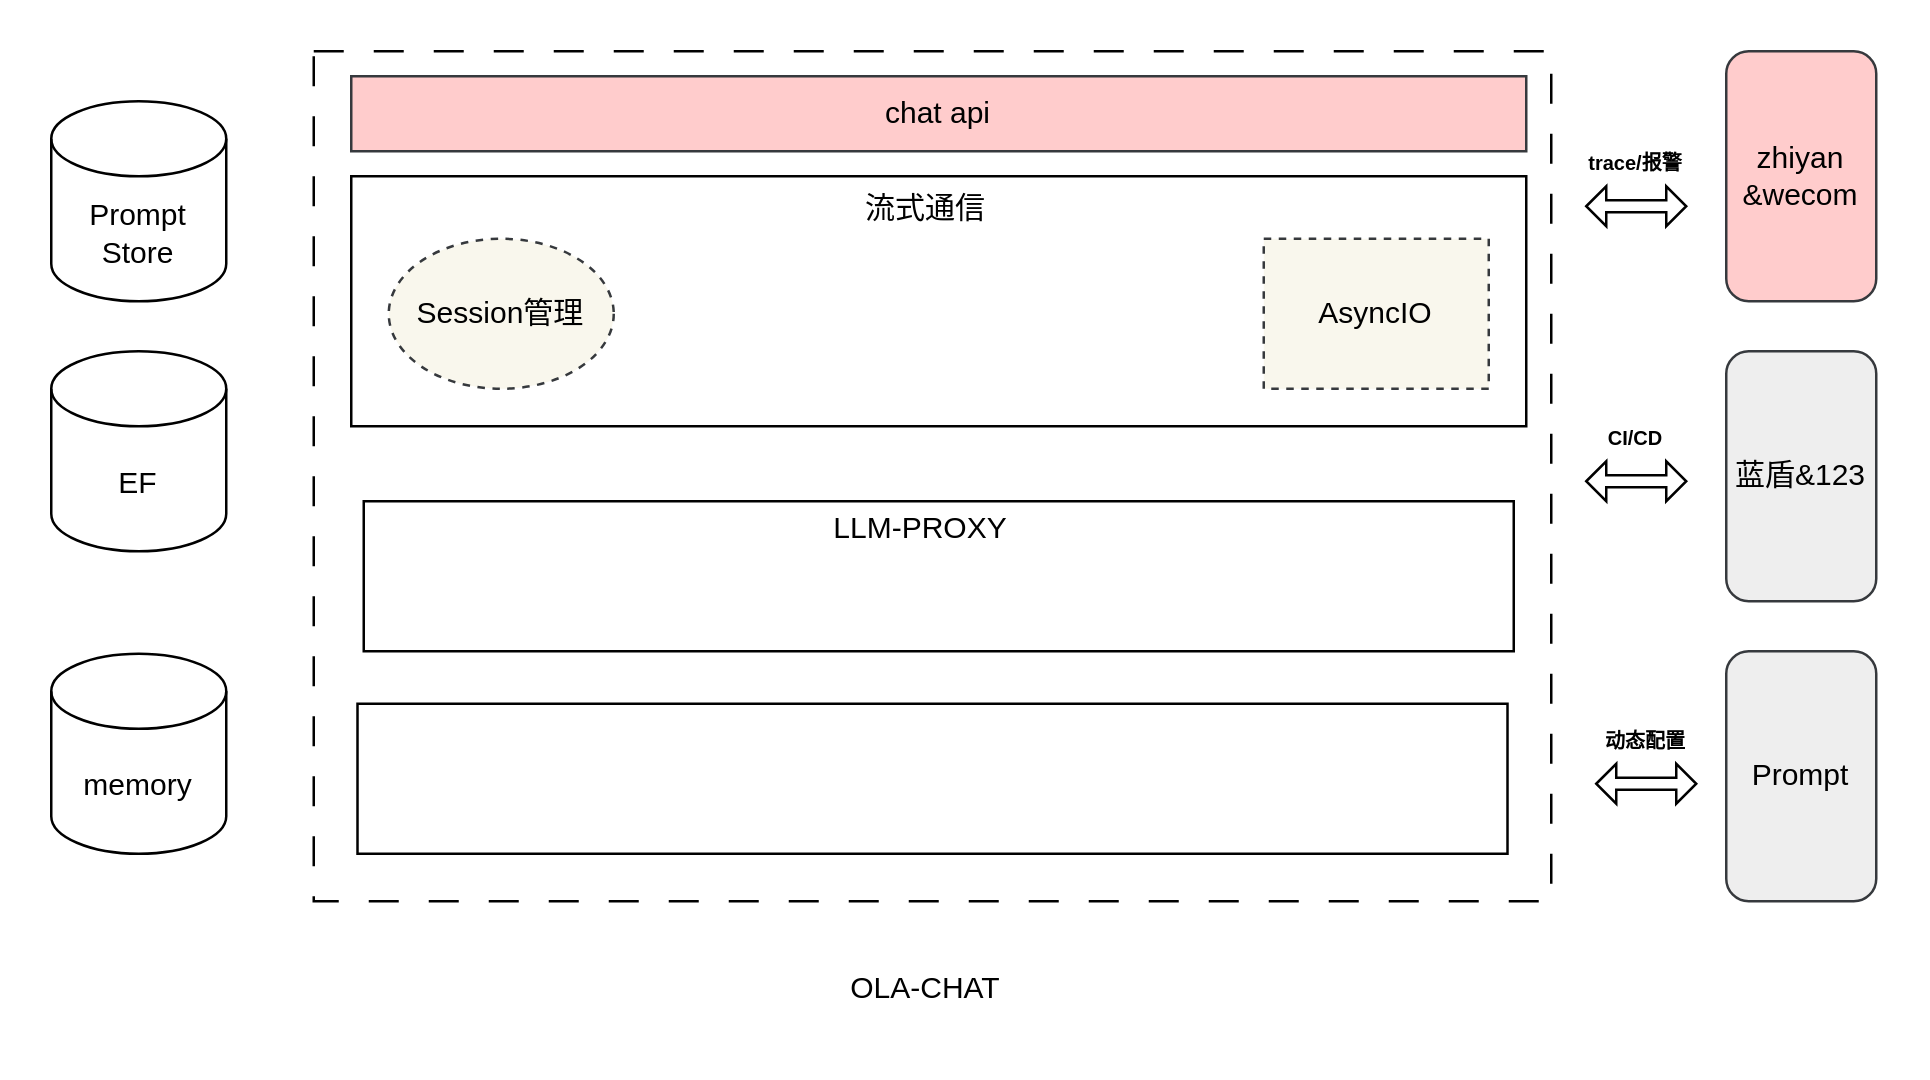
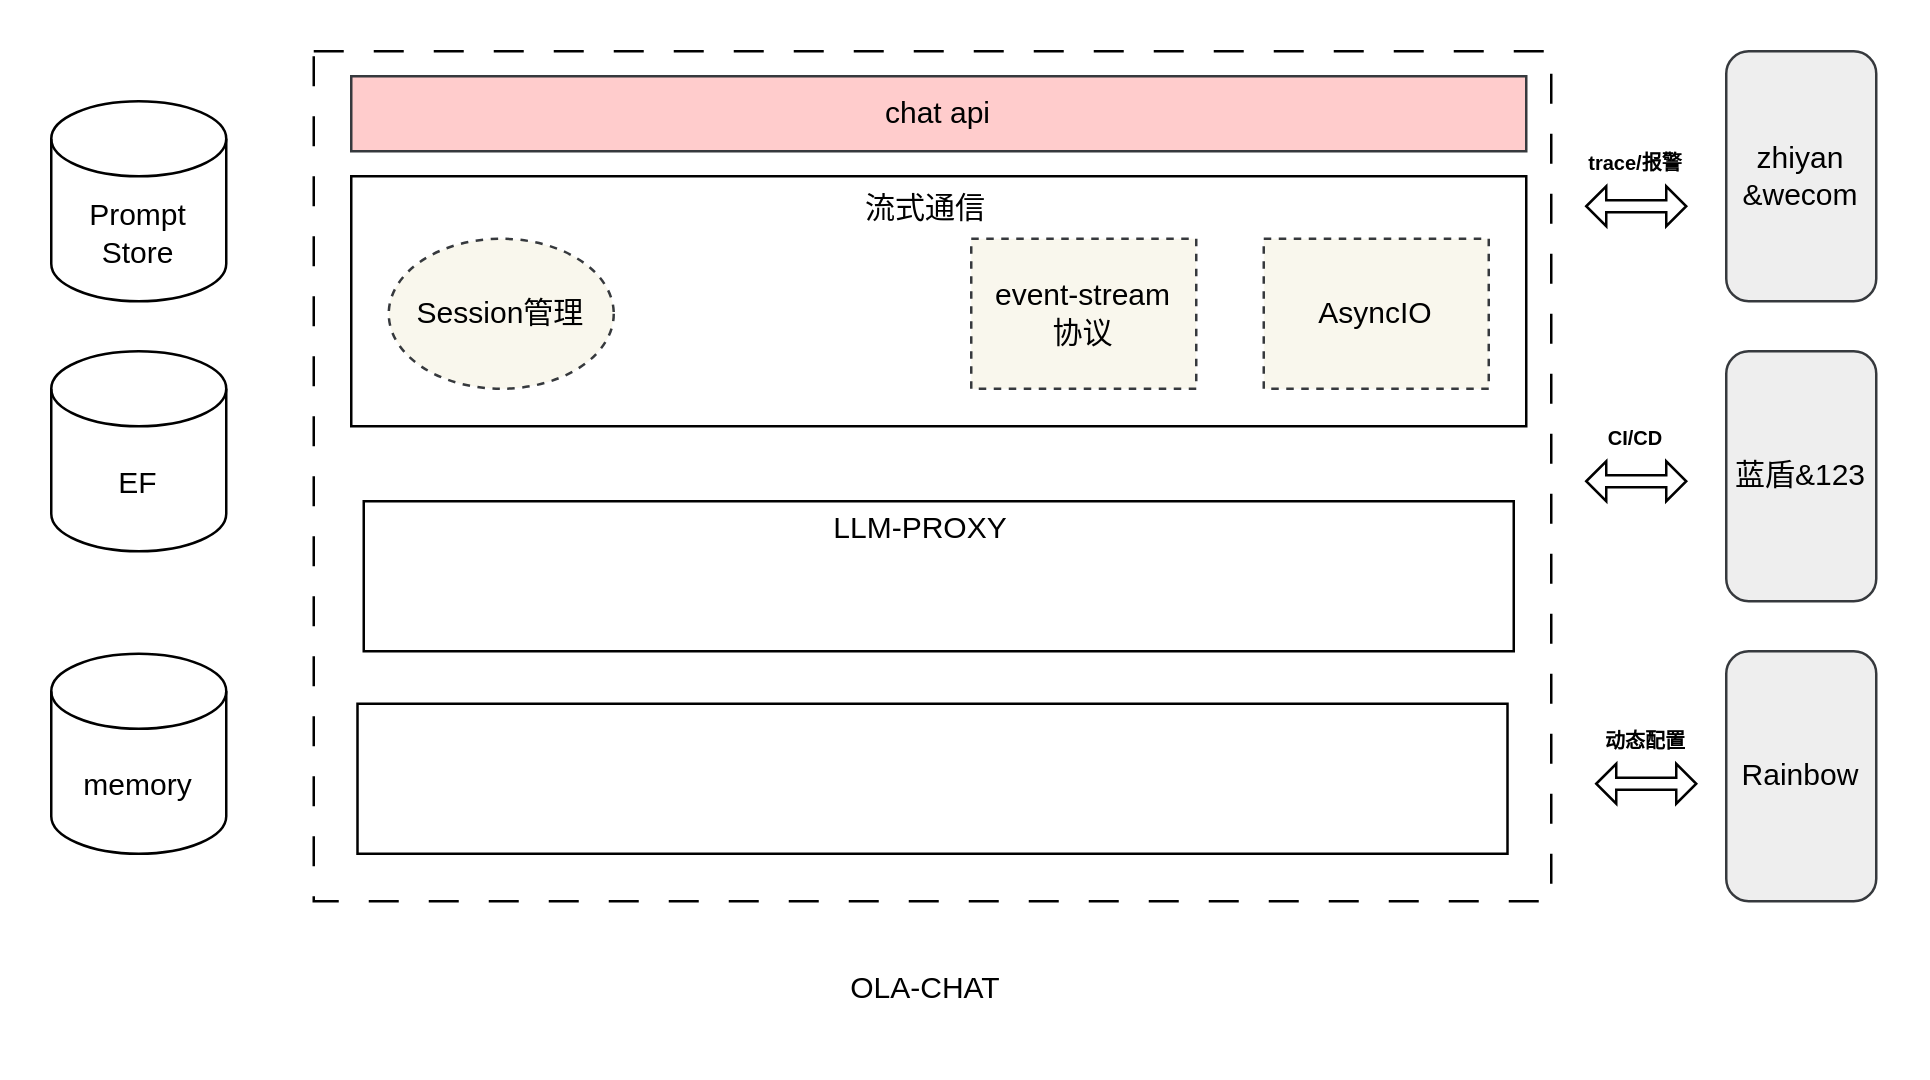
  <mxCell id="0" />
  <mxCell id="1" parent="0" />
  <mxCell id="2" value="" style="rounded=0;whiteSpace=wrap;html=1;fillColor=none;dashed=1;dashPattern=12 12;" vertex="1" parent="1"><mxGeometry x="125" y="20" width="495" height="340" as="geometry" /></mxCell>
  <mxCell id="3" value="chat api" style="rounded=0;whiteSpace=wrap;html=1;fillColor=#ffcccc;strokeColor=#36393d;" vertex="1" parent="1"><mxGeometry x="140" y="30" width="470" height="30" as="geometry" /></mxCell>
  <mxCell id="4" value="OLA-CHAT" style="text;html=1;strokeColor=none;fillColor=none;align=center;verticalAlign=middle;whiteSpace=wrap;rounded=0;" vertex="1" parent="1"><mxGeometry x="332" y="380" width="76" height="30" as="geometry" /></mxCell>
- <mxCell id="5" value="zhiyan&lt;br&gt;&amp;amp;wecom" style="rounded=1;whiteSpace=wrap;html=1;fillColor=#ffcccc;strokeColor=#36393d;" vertex="1" parent="1"><mxGeometry x="690" y="20" width="60" height="100" as="geometry" /></mxCell>
+ <mxCell id="5" value="zhiyan&lt;br&gt;&amp;amp;wecom" style="rounded=1;whiteSpace=wrap;html=1;fillColor=#eeeeee;strokeColor=#36393d;" vertex="1" parent="1"><mxGeometry x="690" y="20" width="60" height="100" as="geometry" /></mxCell>
  <mxCell id="6" value="蓝盾&amp;amp;123" style="rounded=1;whiteSpace=wrap;html=1;fillColor=#eeeeee;strokeColor=#36393d;" vertex="1" parent="1"><mxGeometry x="690" y="140" width="60" height="100" as="geometry" /></mxCell>
  <mxCell id="7" value="" style="rounded=0;whiteSpace=wrap;html=1;" vertex="1" parent="1"><mxGeometry x="142.5" y="281" width="460" height="60" as="geometry" /></mxCell>
  <mxCell id="8" value="memory" style="shape=cylinder3;whiteSpace=wrap;html=1;boundedLbl=1;backgroundOutline=1;size=15;" vertex="1" parent="1"><mxGeometry x="20" y="261" width="70" height="80" as="geometry" /></mxCell>
  <mxCell id="9" value="EF" style="shape=cylinder3;whiteSpace=wrap;html=1;boundedLbl=1;backgroundOutline=1;size=15;" vertex="1" parent="1"><mxGeometry x="20" y="140" width="70" height="80" as="geometry" /></mxCell>
  <mxCell id="10" value="Prompt&lt;br&gt;Store" style="shape=cylinder3;whiteSpace=wrap;html=1;boundedLbl=1;backgroundOutline=1;size=15;" vertex="1" parent="1"><mxGeometry x="20" y="40" width="70" height="80" as="geometry" /></mxCell>
- <mxCell id="11" value="Prompt" style="rounded=1;whiteSpace=wrap;html=1;fillColor=#eeeeee;strokeColor=#36393d;" vertex="1" parent="1"><mxGeometry x="690" y="260" width="60" height="100" as="geometry" /></mxCell>
+ <mxCell id="11" value="Rainbow" style="rounded=1;whiteSpace=wrap;html=1;fillColor=#eeeeee;strokeColor=#36393d;" vertex="1" parent="1"><mxGeometry x="690" y="260" width="60" height="100" as="geometry" /></mxCell>
  <mxCell id="12" value="" style="group" vertex="1" connectable="0" parent="1"><mxGeometry x="624" y="50" width="60" height="40" as="geometry" /></mxCell>
  <mxCell id="13" value="&lt;b&gt;trace/报警&lt;/b&gt;" style="text;html=1;strokeColor=none;fillColor=none;align=center;verticalAlign=middle;whiteSpace=wrap;rounded=0;fontSize=8;" vertex="1" parent="12"><mxGeometry width="60" height="30" as="geometry" /></mxCell>
  <mxCell id="14" value="" style="shape=doubleArrow;whiteSpace=wrap;html=1;" vertex="1" parent="12"><mxGeometry x="10" y="24" width="40" height="16" as="geometry" /></mxCell>
  <mxCell id="15" value="" style="group" vertex="1" connectable="0" parent="1"><mxGeometry x="624" y="160" width="60" height="40" as="geometry" /></mxCell>
  <mxCell id="16" value="" style="group" vertex="1" connectable="0" parent="15"><mxGeometry width="60" height="40" as="geometry" /></mxCell>
  <mxCell id="17" value="" style="shape=doubleArrow;whiteSpace=wrap;html=1;" vertex="1" parent="16"><mxGeometry x="10" y="24" width="40" height="16" as="geometry" /></mxCell>
  <mxCell id="18" value="&lt;b&gt;CI/CD&lt;/b&gt;" style="text;html=1;strokeColor=none;fillColor=none;align=center;verticalAlign=middle;whiteSpace=wrap;rounded=0;fontSize=8;" vertex="1" parent="15"><mxGeometry width="60" height="30" as="geometry" /></mxCell>
  <mxCell id="19" value="" style="group" vertex="1" connectable="0" parent="1"><mxGeometry x="628" y="281" width="60" height="40" as="geometry" /></mxCell>
  <mxCell id="20" value="" style="group" vertex="1" connectable="0" parent="19"><mxGeometry width="60" height="40" as="geometry" /></mxCell>
  <mxCell id="21" value="" style="shape=doubleArrow;whiteSpace=wrap;html=1;" vertex="1" parent="20"><mxGeometry x="10" y="24" width="40" height="16" as="geometry" /></mxCell>
  <mxCell id="22" value="&lt;b&gt;动态配置&lt;/b&gt;" style="text;html=1;strokeColor=none;fillColor=none;align=center;verticalAlign=middle;whiteSpace=wrap;rounded=0;fontSize=8;" vertex="1" parent="19"><mxGeometry width="60" height="30" as="geometry" /></mxCell>
  <mxCell id="23" value="" style="group" vertex="1" connectable="0" parent="1"><mxGeometry x="140" y="70" width="470" height="100" as="geometry" /></mxCell>
  <mxCell id="24" value="" style="rounded=0;whiteSpace=wrap;html=1;" vertex="1" parent="23"><mxGeometry width="470" height="100" as="geometry" /></mxCell>
+ <mxCell id="25" value="event-stream&lt;br&gt;协议" style="rounded=0;whiteSpace=wrap;html=1;fillColor=#f9f7ed;strokeColor=#36393d;dashed=1;" vertex="1" parent="23"><mxGeometry x="248" y="25" width="90" height="60" as="geometry" /></mxCell>
  <mxCell id="26" value="AsyncIO" style="rounded=0;whiteSpace=wrap;html=1;fillColor=#f9f7ed;strokeColor=#36393d;dashed=1;" vertex="1" parent="23"><mxGeometry x="365" y="25" width="90" height="60" as="geometry" /></mxCell>
  <mxCell id="27" value="流式通信" style="text;html=1;strokeColor=none;fillColor=none;align=center;verticalAlign=middle;whiteSpace=wrap;rounded=0;" vertex="1" parent="23"><mxGeometry x="200" width="60" height="25" as="geometry" /></mxCell>
  <mxCell id="28" value="Session管理" style="ellipse;whiteSpace=wrap;html=1;fillColor=#f9f7ed;strokeColor=#36393d;dashed=1;" vertex="1" parent="23"><mxGeometry x="15" y="25" width="90" height="60" as="geometry" /></mxCell>
  <mxCell id="29" value="" style="rounded=0;whiteSpace=wrap;html=1;" vertex="1" parent="1"><mxGeometry x="145" y="200" width="460" height="60" as="geometry" /></mxCell>
  <mxCell id="30" value="LLM-PROXY" style="text;html=1;strokeColor=none;fillColor=none;align=center;verticalAlign=middle;whiteSpace=wrap;rounded=0;" vertex="1" parent="1"><mxGeometry x="328" y="196" width="80" height="30" as="geometry" /></mxCell>
